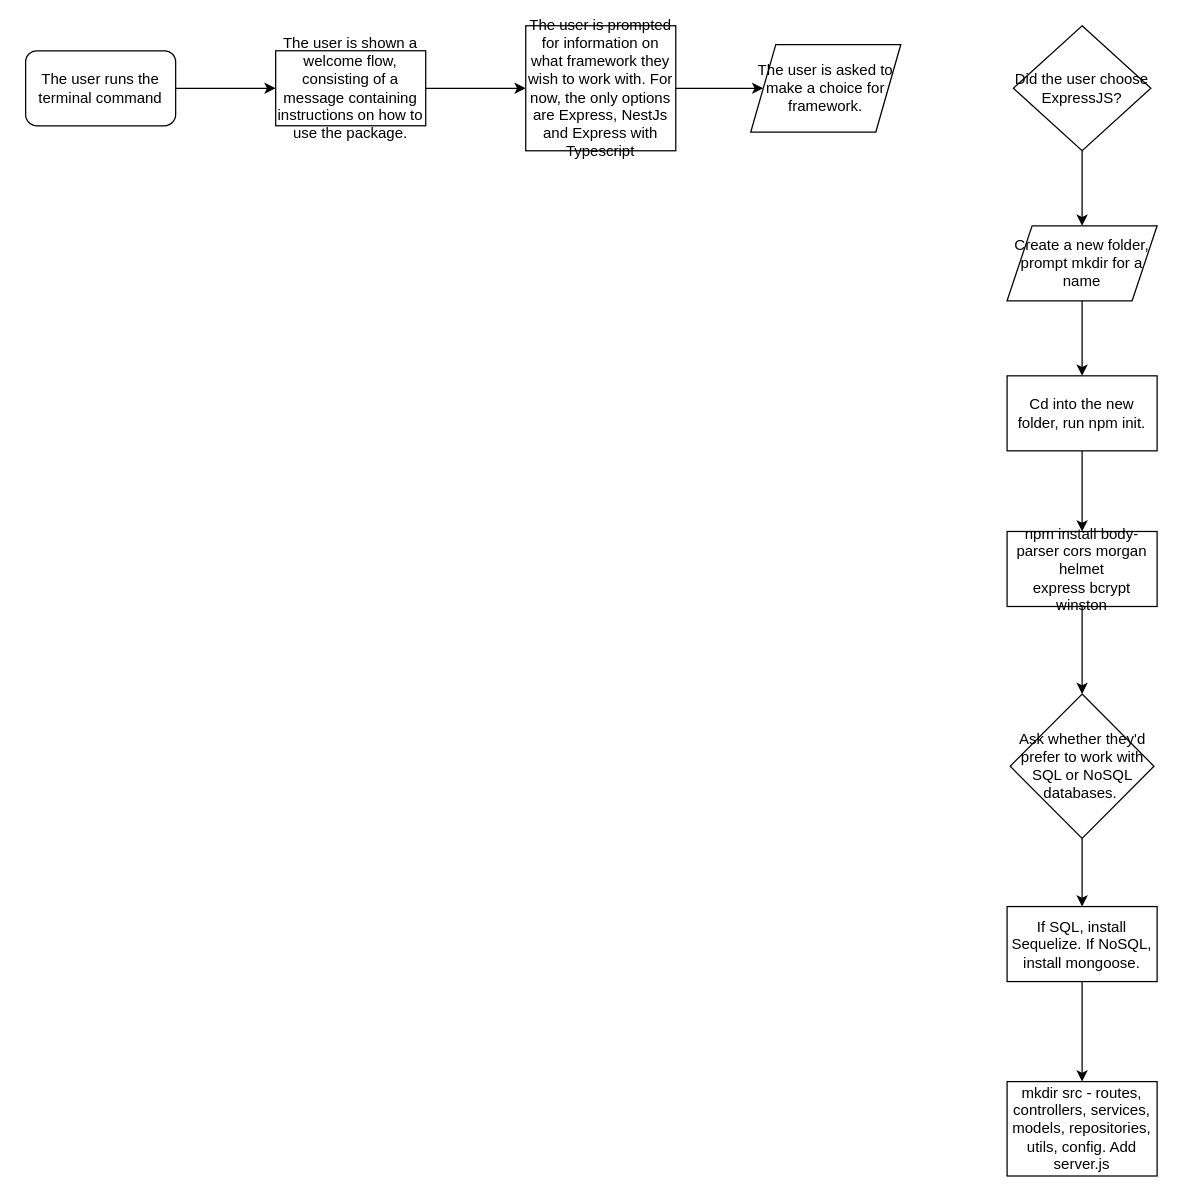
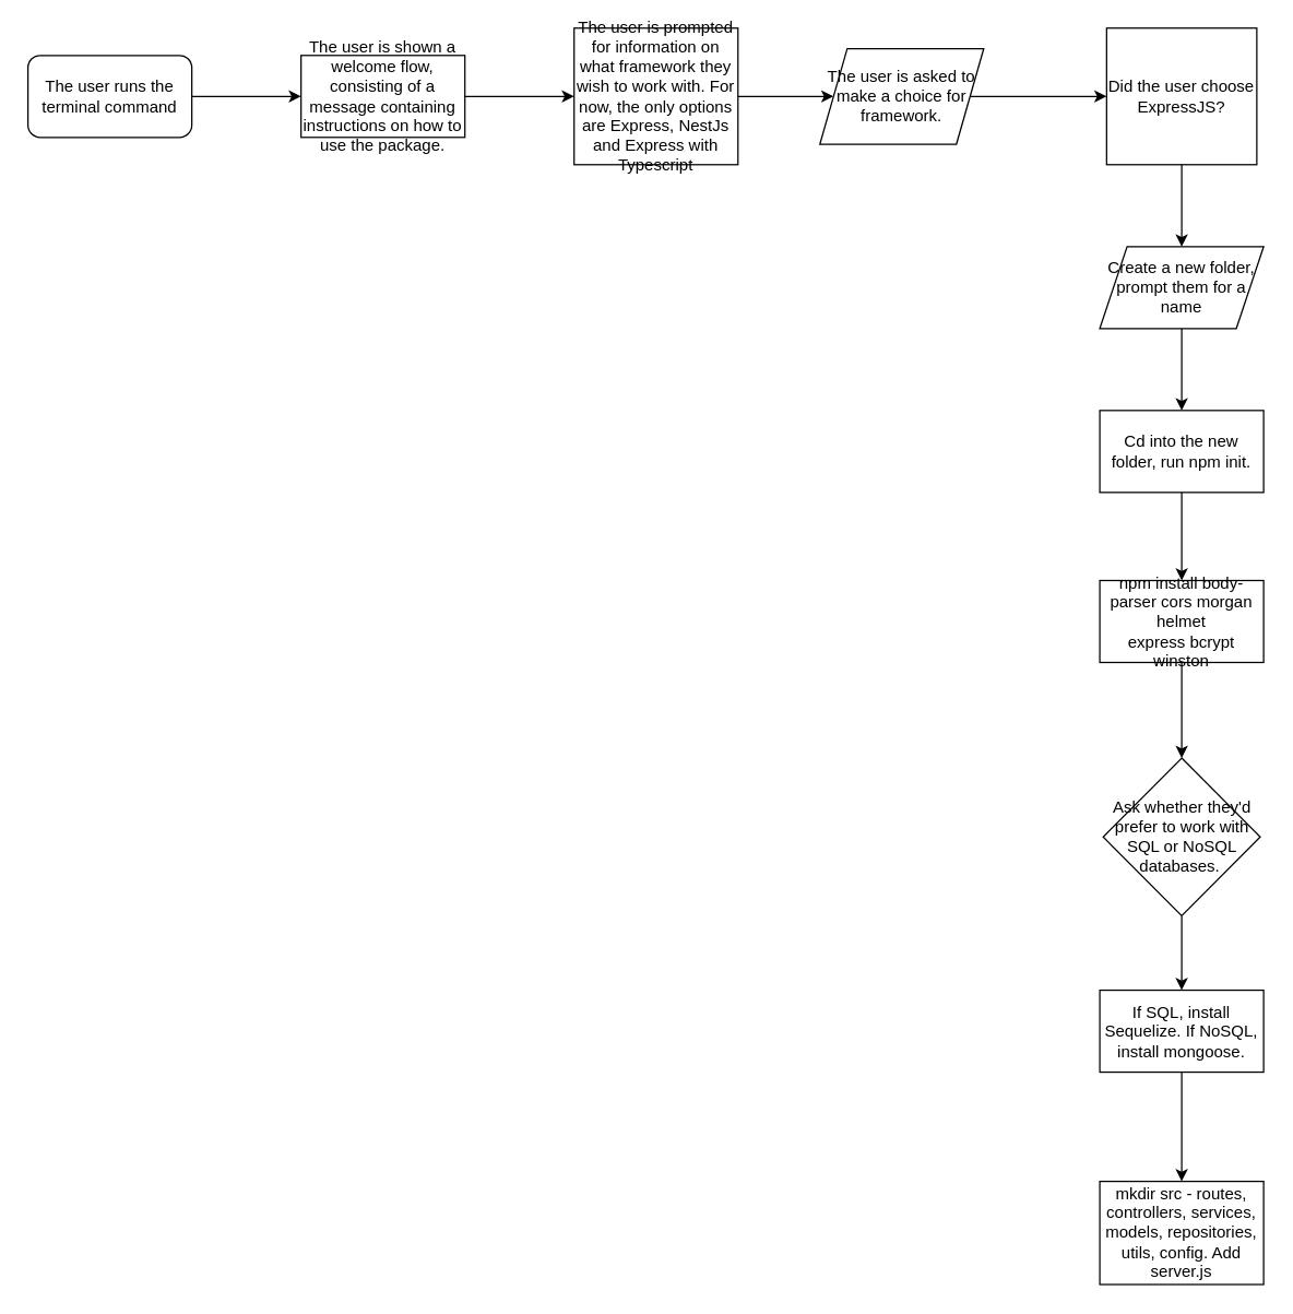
  <mxCell id="0" />
  <mxCell id="1" parent="0" />
  <mxCell id="2" value="" style="edgeStyle=orthogonalEdgeStyle;rounded=0;orthogonalLoop=1;jettySize=auto;html=1;" edge="1" parent="1" source="3"><mxGeometry relative="1" as="geometry"><mxPoint x="220" y="70" as="targetPoint" /></mxGeometry></mxCell>
  <mxCell id="3" value="The user runs the terminal command" style="rounded=1;whiteSpace=wrap;html=1;" vertex="1" parent="1"><mxGeometry x="20" y="40" width="120" height="60" as="geometry" /></mxCell>
  <mxCell id="4" value="" style="edgeStyle=orthogonalEdgeStyle;rounded=0;orthogonalLoop=1;jettySize=auto;html=1;" edge="1" parent="1" source="5" target="7"><mxGeometry relative="1" as="geometry" /></mxCell>
  <mxCell id="5" value="The user is shown a welcome flow, consisting of a message containing instructions on how to use the package." style="rounded=0;whiteSpace=wrap;html=1;" vertex="1" parent="1"><mxGeometry x="220" y="40" width="120" height="60" as="geometry" /></mxCell>
  <mxCell id="6" style="edgeStyle=orthogonalEdgeStyle;rounded=0;orthogonalLoop=1;jettySize=auto;html=1;exitX=1;exitY=0.5;exitDx=0;exitDy=0;entryX=0;entryY=0.5;entryDx=0;entryDy=0;" edge="1" parent="1" source="7" target="9"><mxGeometry relative="1" as="geometry"><mxPoint x="600" y="70" as="targetPoint" /></mxGeometry></mxCell>
  <mxCell id="7" value="The user is prompted for information on what framework they wish to work with. For now, the only options are Express, NestJs and Express with Typescript" style="whiteSpace=wrap;html=1;rounded=0;" vertex="1" parent="1"><mxGeometry x="420" y="20" width="120" height="100" as="geometry" /></mxCell>
+ <mxCell id="8" value="" style="edgeStyle=orthogonalEdgeStyle;rounded=0;orthogonalLoop=1;jettySize=auto;html=1;" edge="1" parent="1" source="9" target="11"><mxGeometry relative="1" as="geometry" /></mxCell>
  <mxCell id="9" value="The user is asked to make a choice for framework." style="shape=parallelogram;perimeter=parallelogramPerimeter;whiteSpace=wrap;html=1;fixedSize=1;" vertex="1" parent="1"><mxGeometry x="600" y="35" width="120" height="70" as="geometry" /></mxCell>
  <mxCell id="10" value="" style="edgeStyle=orthogonalEdgeStyle;rounded=0;orthogonalLoop=1;jettySize=auto;html=1;entryX=0.5;entryY=0;entryDx=0;entryDy=0;" edge="1" parent="1" source="11" target="13"><mxGeometry relative="1" as="geometry"><mxPoint x="865" y="220" as="targetPoint" /></mxGeometry></mxCell>
- <mxCell id="11" value="Did the user choose ExpressJS?" style="rhombus;whiteSpace=wrap;html=1;" vertex="1" parent="1"><mxGeometry x="810" y="20" width="110" height="100" as="geometry" /></mxCell>
+ <mxCell id="11" value="Did the user choose ExpressJS?" style="whiteSpace=wrap;html=1;rounded=0;" vertex="1" parent="1"><mxGeometry x="810" y="20" width="110" height="100" as="geometry" /></mxCell>
  <mxCell id="12" value="" style="edgeStyle=orthogonalEdgeStyle;rounded=0;orthogonalLoop=1;jettySize=auto;html=1;" edge="1" parent="1" source="13" target="15"><mxGeometry relative="1" as="geometry" /></mxCell>
- <mxCell id="13" value="Create a new folder, prompt mkdir for a name" style="shape=parallelogram;perimeter=parallelogramPerimeter;whiteSpace=wrap;html=1;fixedSize=1;" vertex="1" parent="1"><mxGeometry x="805" y="180" width="120" height="60" as="geometry" /></mxCell>
+ <mxCell id="13" value="Create a new folder, prompt them for a name" style="shape=parallelogram;perimeter=parallelogramPerimeter;whiteSpace=wrap;html=1;fixedSize=1;" vertex="1" parent="1"><mxGeometry x="805" y="180" width="120" height="60" as="geometry" /></mxCell>
  <mxCell id="14" value="" style="edgeStyle=orthogonalEdgeStyle;rounded=0;orthogonalLoop=1;jettySize=auto;html=1;" edge="1" parent="1" source="15" target="17"><mxGeometry relative="1" as="geometry" /></mxCell>
  <mxCell id="15" value="Cd into the new folder, run npm init." style="whiteSpace=wrap;html=1;" vertex="1" parent="1"><mxGeometry x="805" y="300" width="120" height="60" as="geometry" /></mxCell>
  <mxCell id="16" value="" style="edgeStyle=orthogonalEdgeStyle;rounded=0;orthogonalLoop=1;jettySize=auto;html=1;" edge="1" parent="1" source="17" target="19"><mxGeometry relative="1" as="geometry" /></mxCell>
  <mxCell id="17" value="&lt;div&gt;npm install body-parser cors morgan helmet&lt;/div&gt;&lt;div&gt;express bcrypt winston&lt;/div&gt;" style="whiteSpace=wrap;html=1;" vertex="1" parent="1"><mxGeometry x="805" y="424.5" width="120" height="60" as="geometry" /></mxCell>
  <mxCell id="18" value="" style="edgeStyle=orthogonalEdgeStyle;rounded=0;orthogonalLoop=1;jettySize=auto;html=1;" edge="1" parent="1" source="19" target="21"><mxGeometry relative="1" as="geometry" /></mxCell>
  <mxCell id="19" value="Ask whether they'd prefer to work with SQL or NoSQL databases.&amp;nbsp;" style="rhombus;whiteSpace=wrap;html=1;" vertex="1" parent="1"><mxGeometry x="807.5" y="554.5" width="115" height="115.5" as="geometry" /></mxCell>
  <mxCell id="20" value="" style="edgeStyle=orthogonalEdgeStyle;rounded=0;orthogonalLoop=1;jettySize=auto;html=1;" edge="1" parent="1" source="21" target="22"><mxGeometry relative="1" as="geometry" /></mxCell>
  <mxCell id="21" value="If SQL, install Sequelize. If NoSQL, install mongoose." style="whiteSpace=wrap;html=1;" vertex="1" parent="1"><mxGeometry x="805" y="724.5" width="120" height="60" as="geometry" /></mxCell>
  <mxCell id="22" value="mkdir src - routes, controllers, services, models, repositories, utils, config. Add server.js" style="whiteSpace=wrap;html=1;" vertex="1" parent="1"><mxGeometry x="805" y="864.5" width="120" height="75.5" as="geometry" /></mxCell>
